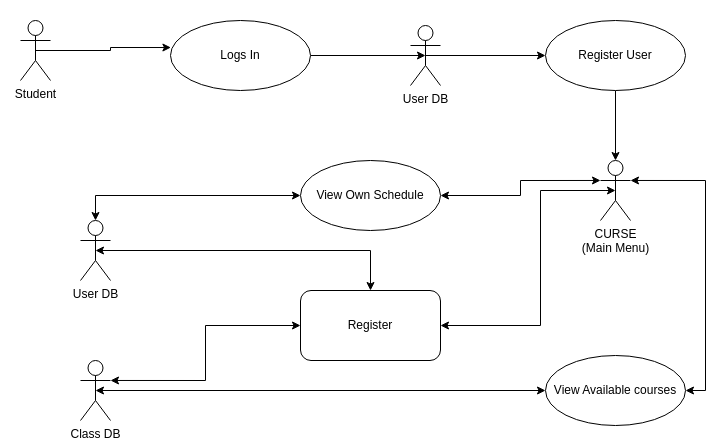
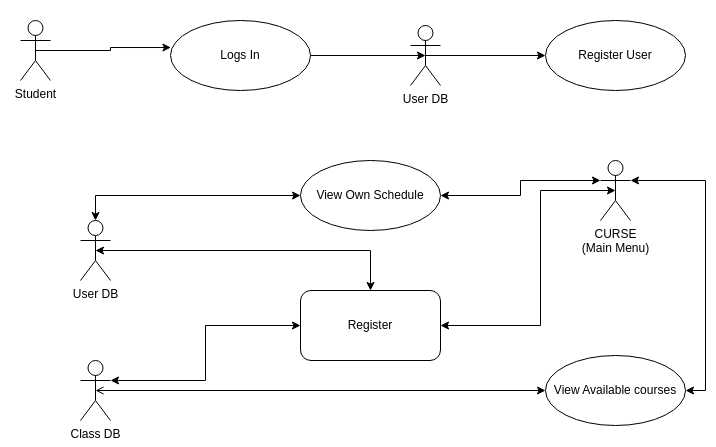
  <mxCell id="0" />
  <mxCell id="1" parent="0" />
  <mxCell id="2" style="edgeStyle=orthogonalEdgeStyle;rounded=0;orthogonalLoop=1;jettySize=auto;html=1;exitX=0.5;exitY=0.5;exitDx=0;exitDy=0;exitPerimeter=0;entryX=0.003;entryY=0.386;entryDx=0;entryDy=0;entryPerimeter=0;" edge="1" parent="1" source="3" target="5"><mxGeometry relative="1" as="geometry" /></mxCell>
  <mxCell id="3" value="Student&lt;br&gt;" style="shape=umlActor;verticalLabelPosition=bottom;labelBackgroundColor=#ffffff;verticalAlign=top;html=1;outlineConnect=0;" vertex="1" parent="1"><mxGeometry x="20" y="20" width="30" height="60" as="geometry" /></mxCell>
  <mxCell id="4" style="edgeStyle=orthogonalEdgeStyle;rounded=0;orthogonalLoop=1;jettySize=auto;html=1;exitX=1;exitY=0.5;exitDx=0;exitDy=0;entryX=0.5;entryY=0.5;entryDx=0;entryDy=0;entryPerimeter=0;" edge="1" parent="1" source="5" target="7"><mxGeometry relative="1" as="geometry" /></mxCell>
  <mxCell id="5" value="Logs In" style="ellipse;whiteSpace=wrap;html=1;" vertex="1" parent="1"><mxGeometry x="170" y="20" width="140" height="70" as="geometry" /></mxCell>
  <mxCell id="6" style="edgeStyle=orthogonalEdgeStyle;rounded=0;orthogonalLoop=1;jettySize=auto;html=1;exitX=0.5;exitY=0.5;exitDx=0;exitDy=0;exitPerimeter=0;entryX=0;entryY=0.5;entryDx=0;entryDy=0;" edge="1" parent="1" source="7" target="9"><mxGeometry relative="1" as="geometry" /></mxCell>
  <mxCell id="7" value="User DB&lt;br&gt;" style="shape=umlActor;verticalLabelPosition=bottom;labelBackgroundColor=#ffffff;verticalAlign=top;html=1;" vertex="1" parent="1"><mxGeometry x="410" y="25" width="30" height="60" as="geometry" /></mxCell>
- <mxCell id="8" style="edgeStyle=orthogonalEdgeStyle;rounded=0;orthogonalLoop=1;jettySize=auto;html=1;exitX=0.5;exitY=1;exitDx=0;exitDy=0;entryX=0.5;entryY=0;entryDx=0;entryDy=0;entryPerimeter=0;" edge="1" parent="1" source="9" target="12"><mxGeometry relative="1" as="geometry" /></mxCell>
  <mxCell id="9" value="Register User" style="ellipse;whiteSpace=wrap;html=1;" vertex="1" parent="1"><mxGeometry x="545" y="20" width="140" height="70" as="geometry" /></mxCell>
  <mxCell id="10" style="edgeStyle=orthogonalEdgeStyle;rounded=0;orthogonalLoop=1;jettySize=auto;html=1;exitX=0;exitY=0.333;exitDx=0;exitDy=0;exitPerimeter=0;entryX=1;entryY=0.5;entryDx=0;entryDy=0;startArrow=classic;startFill=1;" edge="1" parent="1" source="12" target="14"><mxGeometry relative="1" as="geometry" /></mxCell>
  <mxCell id="11" style="edgeStyle=orthogonalEdgeStyle;rounded=0;orthogonalLoop=1;jettySize=auto;html=1;exitX=1;exitY=0.333;exitDx=0;exitDy=0;exitPerimeter=0;entryX=1;entryY=0.5;entryDx=0;entryDy=0;startArrow=classic;startFill=1;" edge="1" parent="1" source="12" target="20"><mxGeometry relative="1" as="geometry" /></mxCell>
  <mxCell id="12" value="CURSE&lt;br&gt;(Main Menu)&lt;br&gt;" style="shape=umlActor;verticalLabelPosition=bottom;labelBackgroundColor=#ffffff;verticalAlign=top;html=1;" vertex="1" parent="1"><mxGeometry x="600" y="160" width="30" height="60" as="geometry" /></mxCell>
  <mxCell id="13" style="edgeStyle=orthogonalEdgeStyle;rounded=0;orthogonalLoop=1;jettySize=auto;html=1;exitX=0;exitY=0.5;exitDx=0;exitDy=0;entryX=0.5;entryY=0;entryDx=0;entryDy=0;entryPerimeter=0;startArrow=classic;startFill=1;" edge="1" parent="1" source="14" target="22"><mxGeometry relative="1" as="geometry" /></mxCell>
  <mxCell id="14" value="View Own Schedule" style="ellipse;whiteSpace=wrap;html=1;" vertex="1" parent="1"><mxGeometry x="300" y="160" width="140" height="70" as="geometry" /></mxCell>
  <mxCell id="15" style="edgeStyle=orthogonalEdgeStyle;rounded=0;orthogonalLoop=1;jettySize=auto;html=1;exitX=1;exitY=0.5;exitDx=0;exitDy=0;entryX=0.5;entryY=0.5;entryDx=0;entryDy=0;entryPerimeter=0;startArrow=classic;startFill=1;" edge="1" parent="1" source="18" target="12"><mxGeometry relative="1" as="geometry"><Array as="points"><mxPoint x="540" y="325" /><mxPoint x="540" y="190" /></Array></mxGeometry></mxCell>
  <mxCell id="16" style="edgeStyle=orthogonalEdgeStyle;rounded=0;orthogonalLoop=1;jettySize=auto;html=1;exitX=0;exitY=0.5;exitDx=0;exitDy=0;entryX=1;entryY=0.333;entryDx=0;entryDy=0;entryPerimeter=0;startArrow=classic;startFill=1;" edge="1" parent="1" source="18" target="21"><mxGeometry relative="1" as="geometry" /></mxCell>
  <mxCell id="17" style="edgeStyle=orthogonalEdgeStyle;rounded=0;orthogonalLoop=1;jettySize=auto;html=1;exitX=0.5;exitY=0;exitDx=0;exitDy=0;entryX=0.5;entryY=0.5;entryDx=0;entryDy=0;entryPerimeter=0;startArrow=classic;startFill=1;" edge="1" parent="1" source="18" target="22"><mxGeometry relative="1" as="geometry"><Array as="points"><mxPoint x="370" y="250" /></Array></mxGeometry></mxCell>
  <mxCell id="18" value="Register" style="whiteSpace=wrap;html=1;rounded=1;" vertex="1" parent="1"><mxGeometry x="300" y="290" width="140" height="70" as="geometry" /></mxCell>
- <mxCell id="19" style="edgeStyle=orthogonalEdgeStyle;rounded=0;orthogonalLoop=1;jettySize=auto;html=1;exitX=0;exitY=0.5;exitDx=0;exitDy=0;entryX=0.5;entryY=0.5;entryDx=0;entryDy=0;entryPerimeter=0;startArrow=classic;startFill=1;" edge="1" parent="1" source="20" target="21"><mxGeometry relative="1" as="geometry" /></mxCell>
+ <mxCell id="19" style="edgeStyle=orthogonalEdgeStyle;rounded=0;orthogonalLoop=1;jettySize=auto;html=1;exitX=0;exitY=0.5;exitDx=0;exitDy=0;entryX=0.5;entryY=0.5;entryDx=0;entryDy=0;entryPerimeter=0;startArrow=classic;startFill=1;endArrow=open;" edge="1" parent="1" source="20" target="21"><mxGeometry relative="1" as="geometry" /></mxCell>
  <mxCell id="20" value="View Available courses" style="ellipse;whiteSpace=wrap;html=1;" vertex="1" parent="1"><mxGeometry x="545" y="355" width="140" height="70" as="geometry" /></mxCell>
  <mxCell id="21" value="Class DB" style="shape=umlActor;verticalLabelPosition=bottom;labelBackgroundColor=#ffffff;verticalAlign=top;html=1;" vertex="1" parent="1"><mxGeometry x="80" y="360" width="30" height="60" as="geometry" /></mxCell>
  <mxCell id="22" value="User DB" style="shape=umlActor;verticalLabelPosition=bottom;labelBackgroundColor=#ffffff;verticalAlign=top;html=1;outlineConnect=0;" vertex="1" parent="1"><mxGeometry x="80" y="220" width="30" height="60" as="geometry" /></mxCell>
